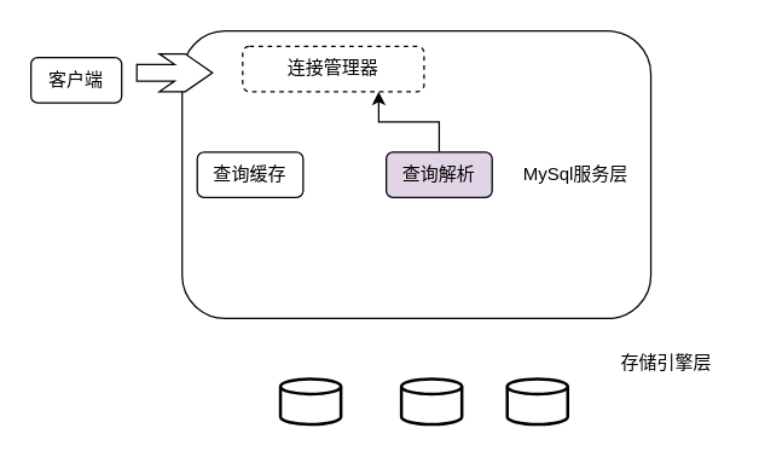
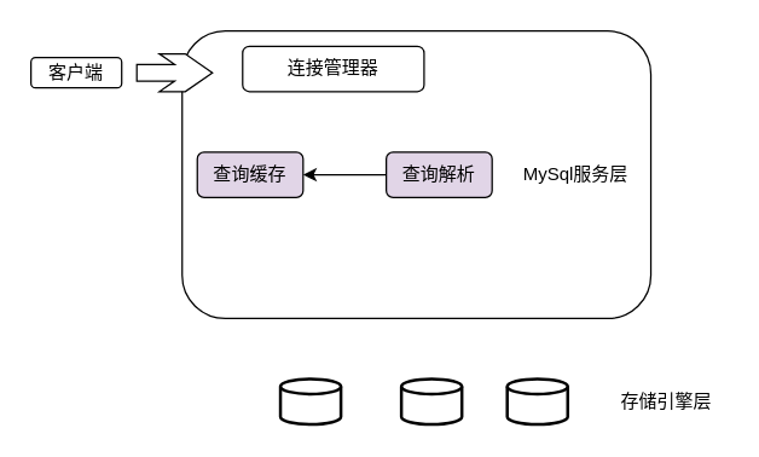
  <mxCell id="0" />
  <mxCell id="1" parent="0" />
- <mxCell id="2" value="客户端" style="rounded=1;whiteSpace=wrap;html=1;" vertex="1" parent="1"><mxGeometry x="20" y="37.5" width="60" height="30" as="geometry" /></mxCell>
+ <mxCell id="2" value="客户端" style="rounded=1;whiteSpace=wrap;html=1;" vertex="1" parent="1"><mxGeometry x="20" y="37.5" width="60" height="20" as="geometry" /></mxCell>
  <mxCell id="3" value="" style="strokeWidth=2;html=1;shape=mxgraph.flowchart.database;whiteSpace=wrap;" vertex="1" parent="1"><mxGeometry x="185" y="250" width="40" height="30" as="geometry" /></mxCell>
  <mxCell id="4" value="" style="strokeWidth=2;html=1;shape=mxgraph.flowchart.database;whiteSpace=wrap;" vertex="1" parent="1"><mxGeometry x="265" y="250" width="40" height="30" as="geometry" /></mxCell>
  <mxCell id="5" value="" style="strokeWidth=2;html=1;shape=mxgraph.flowchart.database;whiteSpace=wrap;" vertex="1" parent="1"><mxGeometry x="335" y="250" width="40" height="30" as="geometry" /></mxCell>
- <mxCell id="6" value="存储引擎层" style="text;html=1;resizable=0;autosize=1;align=center;verticalAlign=middle;points=[];fillColor=none;strokeColor=none;rounded=0;" vertex="1" parent="1"><mxGeometry x="400" y="230" width="80" height="20" as="geometry" /></mxCell>
+ <mxCell id="6" value="存储引擎层" style="text;html=1;resizable=0;autosize=1;align=center;verticalAlign=middle;points=[];fillColor=none;strokeColor=none;rounded=0;" vertex="1" parent="1"><mxGeometry x="400" y="255" width="80" height="20" as="geometry" /></mxCell>
  <mxCell id="7" value="" style="rounded=1;whiteSpace=wrap;html=1;" vertex="1" parent="1"><mxGeometry x="120" y="20" width="310" height="190" as="geometry" /></mxCell>
  <mxCell id="8" value="MySql服务层" style="text;html=1;resizable=0;autosize=1;align=center;verticalAlign=middle;points=[];fillColor=none;strokeColor=none;rounded=0;" vertex="1" parent="1"><mxGeometry x="340" y="105" width="80" height="20" as="geometry" /></mxCell>
- <mxCell id="9" value="连接管理器" style="rounded=1;whiteSpace=wrap;html=1;dashed=1;" vertex="1" parent="1"><mxGeometry x="160" y="30" width="120" height="30" as="geometry" /></mxCell>
- <mxCell id="10" value="查询缓存" style="rounded=1;whiteSpace=wrap;html=1;" vertex="1" parent="1"><mxGeometry x="130" y="100" width="70" height="30" as="geometry" /></mxCell>
- <mxCell id="11" style="edgeStyle=orthogonalEdgeStyle;rounded=0;orthogonalLoop=1;jettySize=auto;html=1;exitX=0.5;exitY=0;exitDx=0;exitDy=0;entryX=0.75;entryY=1;entryDx=0;entryDy=0;" edge="1" parent="1" source="13" target="9"><mxGeometry relative="1" as="geometry" /></mxCell>
+ <mxCell id="9" value="连接管理器" style="rounded=1;whiteSpace=wrap;html=1;" vertex="1" parent="1"><mxGeometry x="160" y="30" width="120" height="30" as="geometry" /></mxCell>
+ <mxCell id="10" value="查询缓存" style="rounded=1;whiteSpace=wrap;html=1;fillColor=#e1d5e7;" vertex="1" parent="1"><mxGeometry x="130" y="100" width="70" height="30" as="geometry" /></mxCell>
+ <mxCell id="12" style="edgeStyle=orthogonalEdgeStyle;rounded=0;orthogonalLoop=1;jettySize=auto;html=1;exitX=0;exitY=0.5;exitDx=0;exitDy=0;entryX=1;entryY=0.5;entryDx=0;entryDy=0;" edge="1" parent="1" source="13" target="10"><mxGeometry relative="1" as="geometry" /></mxCell>
  <mxCell id="13" value="查询解析" style="rounded=1;whiteSpace=wrap;html=1;fillColor=#e1d5e7;" vertex="1" parent="1"><mxGeometry x="255" y="100" width="70" height="30" as="geometry" /></mxCell>
  <mxCell id="14" value="" style="html=1;shadow=0;dashed=0;align=center;verticalAlign=middle;shape=mxgraph.arrows2.sharpArrow;dy1=0.56;dx1=25;dx2=18;notch=0;" vertex="1" parent="1"><mxGeometry x="90" y="35" width="50" height="25" as="geometry" /></mxCell>
